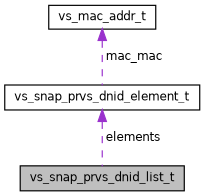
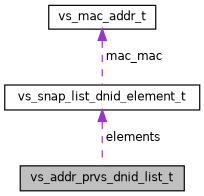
  digraph {
    node [color=black fillcolor=white fontname=Helvetica fontsize=10 shape=record style=filled]
    edge [color=darkorchid3 dir=back fontname=Helvetica fontsize=10 labelfontname=Helvetica labelfontsize=10 style=dashed]
-   n1 [fillcolor=grey75 fontcolor=black height=0.2 label=vs_snap_prvs_dnid_list_t width=0.4]
-   n2 [height=0.2 label=vs_snap_prvs_dnid_element_t width=0.4]
+   n1 [fillcolor=grey75 fontcolor=black height=0.2 label=vs_addr_prvs_dnid_list_t width=0.4]
+   n2 [height=0.2 label=vs_snap_list_dnid_element_t width=0.4]
    n3 [height=0.2 label=vs_mac_addr_t width=0.4]
    n2 -> n1 [label=" elements"]
    n3 -> n2 [label=" mac_mac"]
  }
